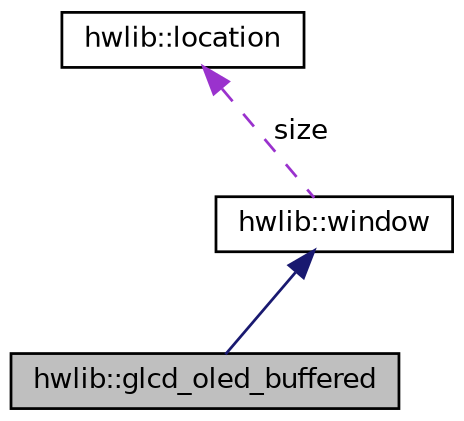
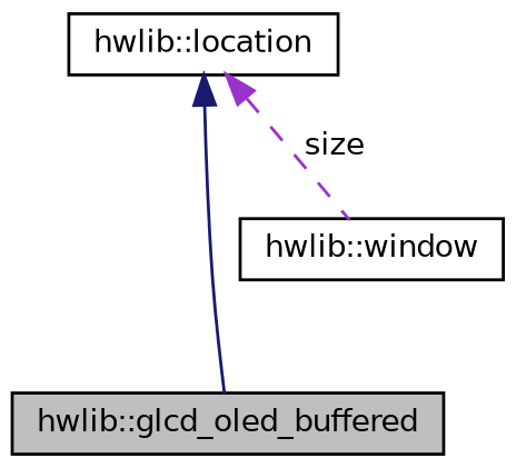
  digraph {
    fontname="DejaVu Sans"
    node [color=black fillcolor=white fontname="DejaVu Sans" fontsize=10 shape=record style=filled]
    edge [dir=back fontname="DejaVu Sans" fontsize=10 labelfontname=Helvetica labelfontsize=10]
    n1 [fillcolor=grey75 fontcolor=black height=0.2 label="hwlib::glcd_oled_buffered" width=0.4]
    n2 [height=0.2 label="hwlib::window" width=0.4]
    n3 [height=0.2 label="hwlib::location" width=0.4]
-   n2 -> n1 [color=midnightblue style=solid]
+   n3 -> n1 [color=midnightblue style=solid]
    n3 -> n2 [color=darkorchid3 label=" size" style=dashed]
  }
